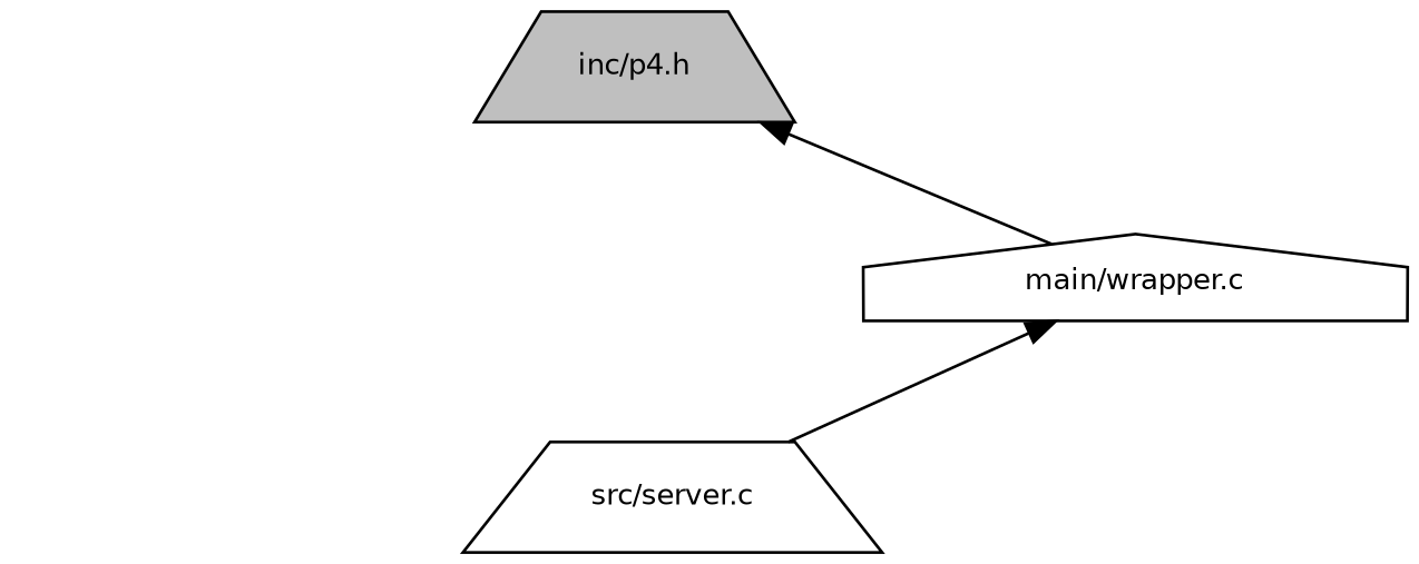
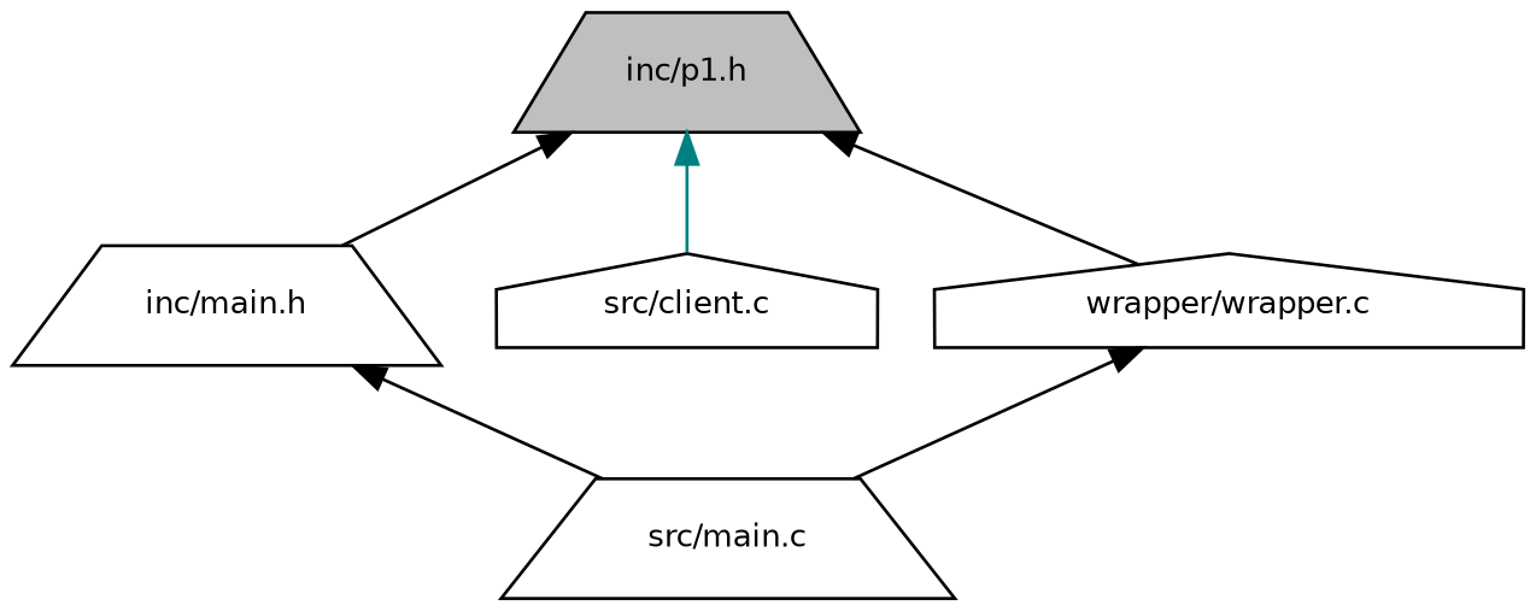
  digraph {
    node [color=black fillcolor=white fontname=Helvetica fontsize=10 shape=trapezium style=filled]
    edge [color=black dir=back fontname=Helvetica fontsize=10 labelfontname=Helvetica labelfontsize=10 style=solid]
-   n1 [fillcolor=grey75 fontcolor=black height=0.2 label="inc/p4.h" width=0.4]
-   n4 [height=0.2 label="main/wrapper.c" shape=house width=0.4]
-   n5 [height=0.2 label="src/server.c" width=0.4]
+   n1 [fillcolor=grey75 fontcolor=black height=0.2 label="inc/p1.h" width=0.4]
+   n2 [height=0.2 label="inc/main.h" width=0.4]
+   n3 [height=0.2 label="src/client.c" shape=house width=0.4]
+   n4 [height=0.2 label="wrapper/wrapper.c" shape=house width=0.4]
+   n5 [height=0.2 label="src/main.c" width=0.4]
+   n1 -> n2
+   n1 -> n3 [color=teal]
    n1 -> n4
+   n2 -> n5
    n4 -> n5
  }
